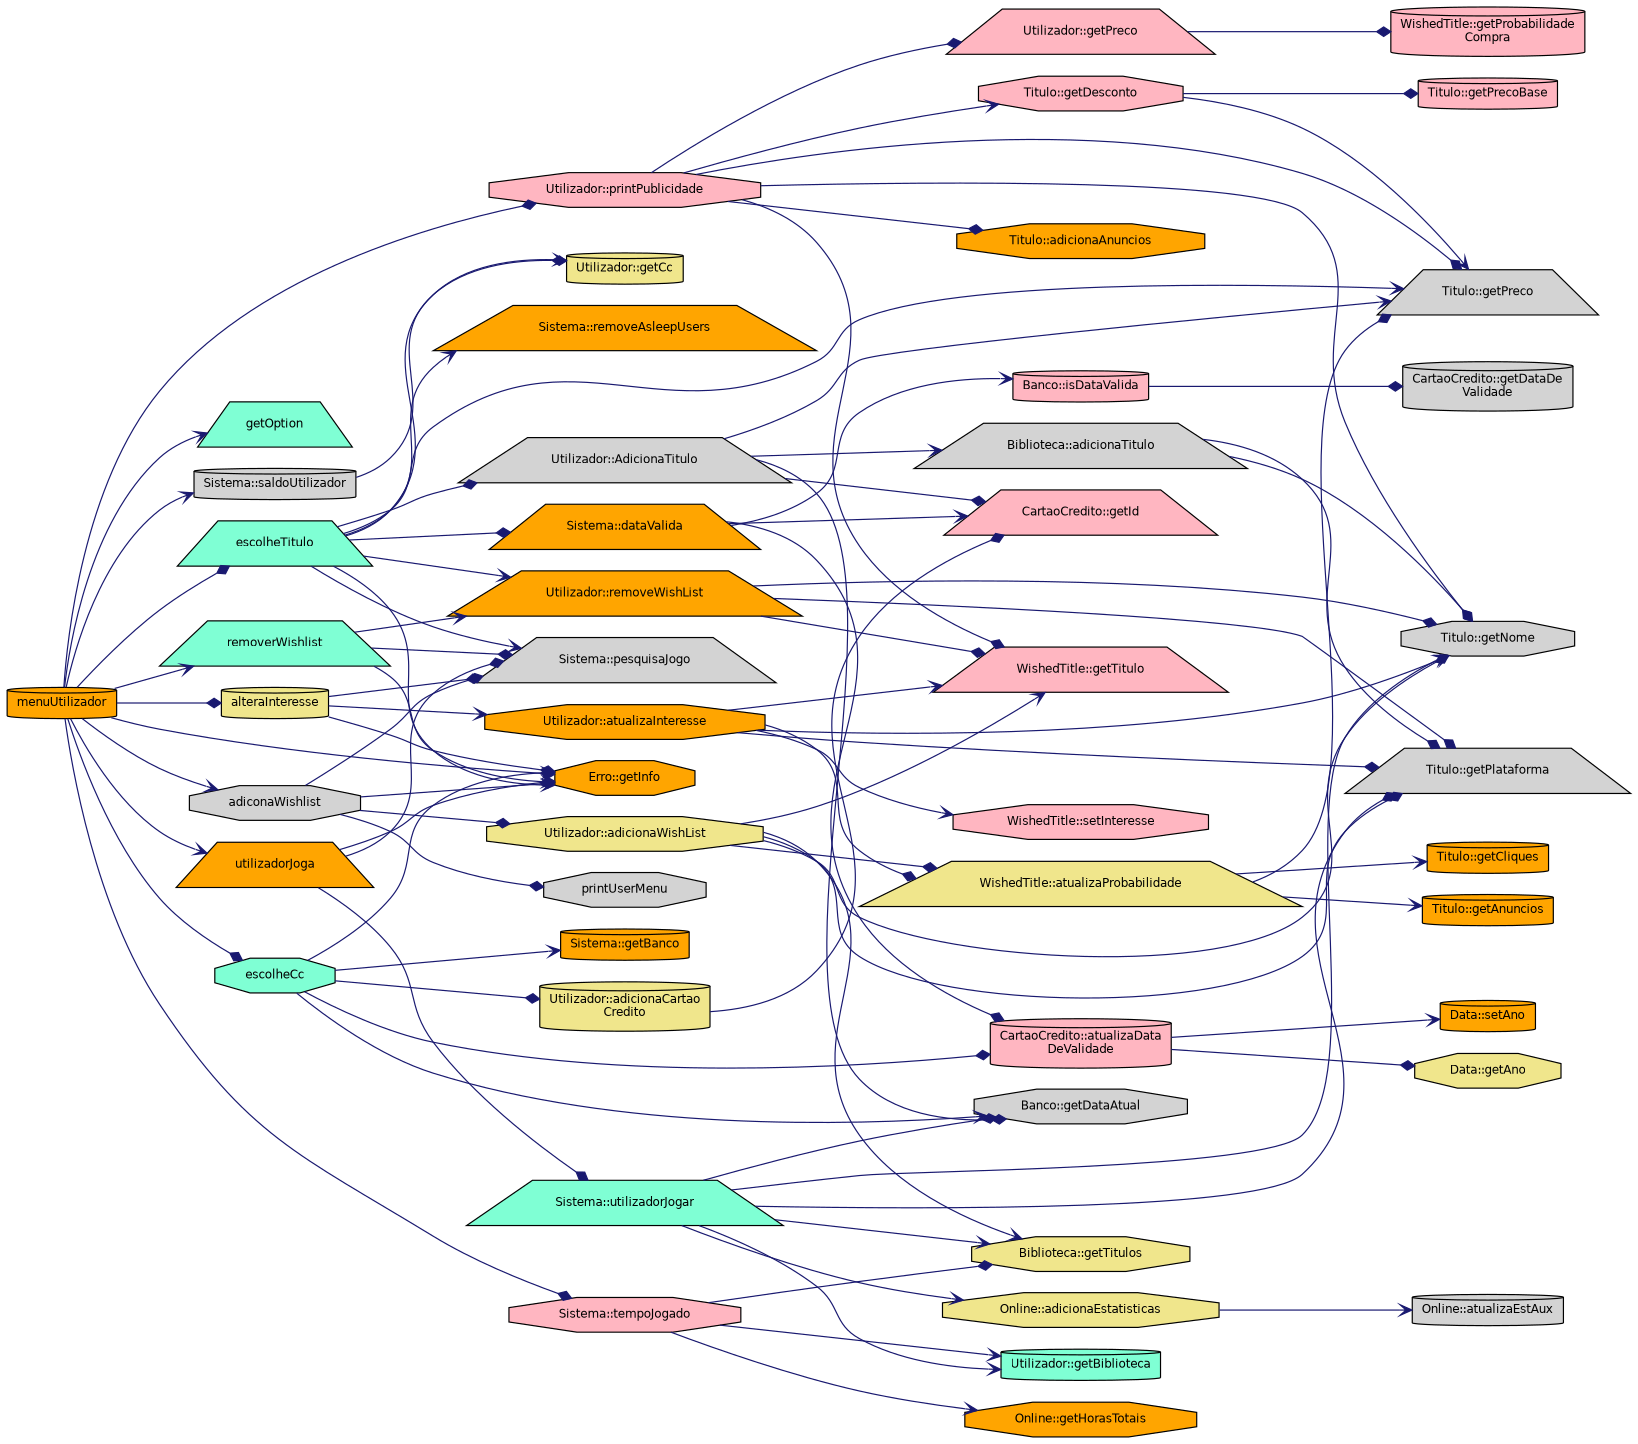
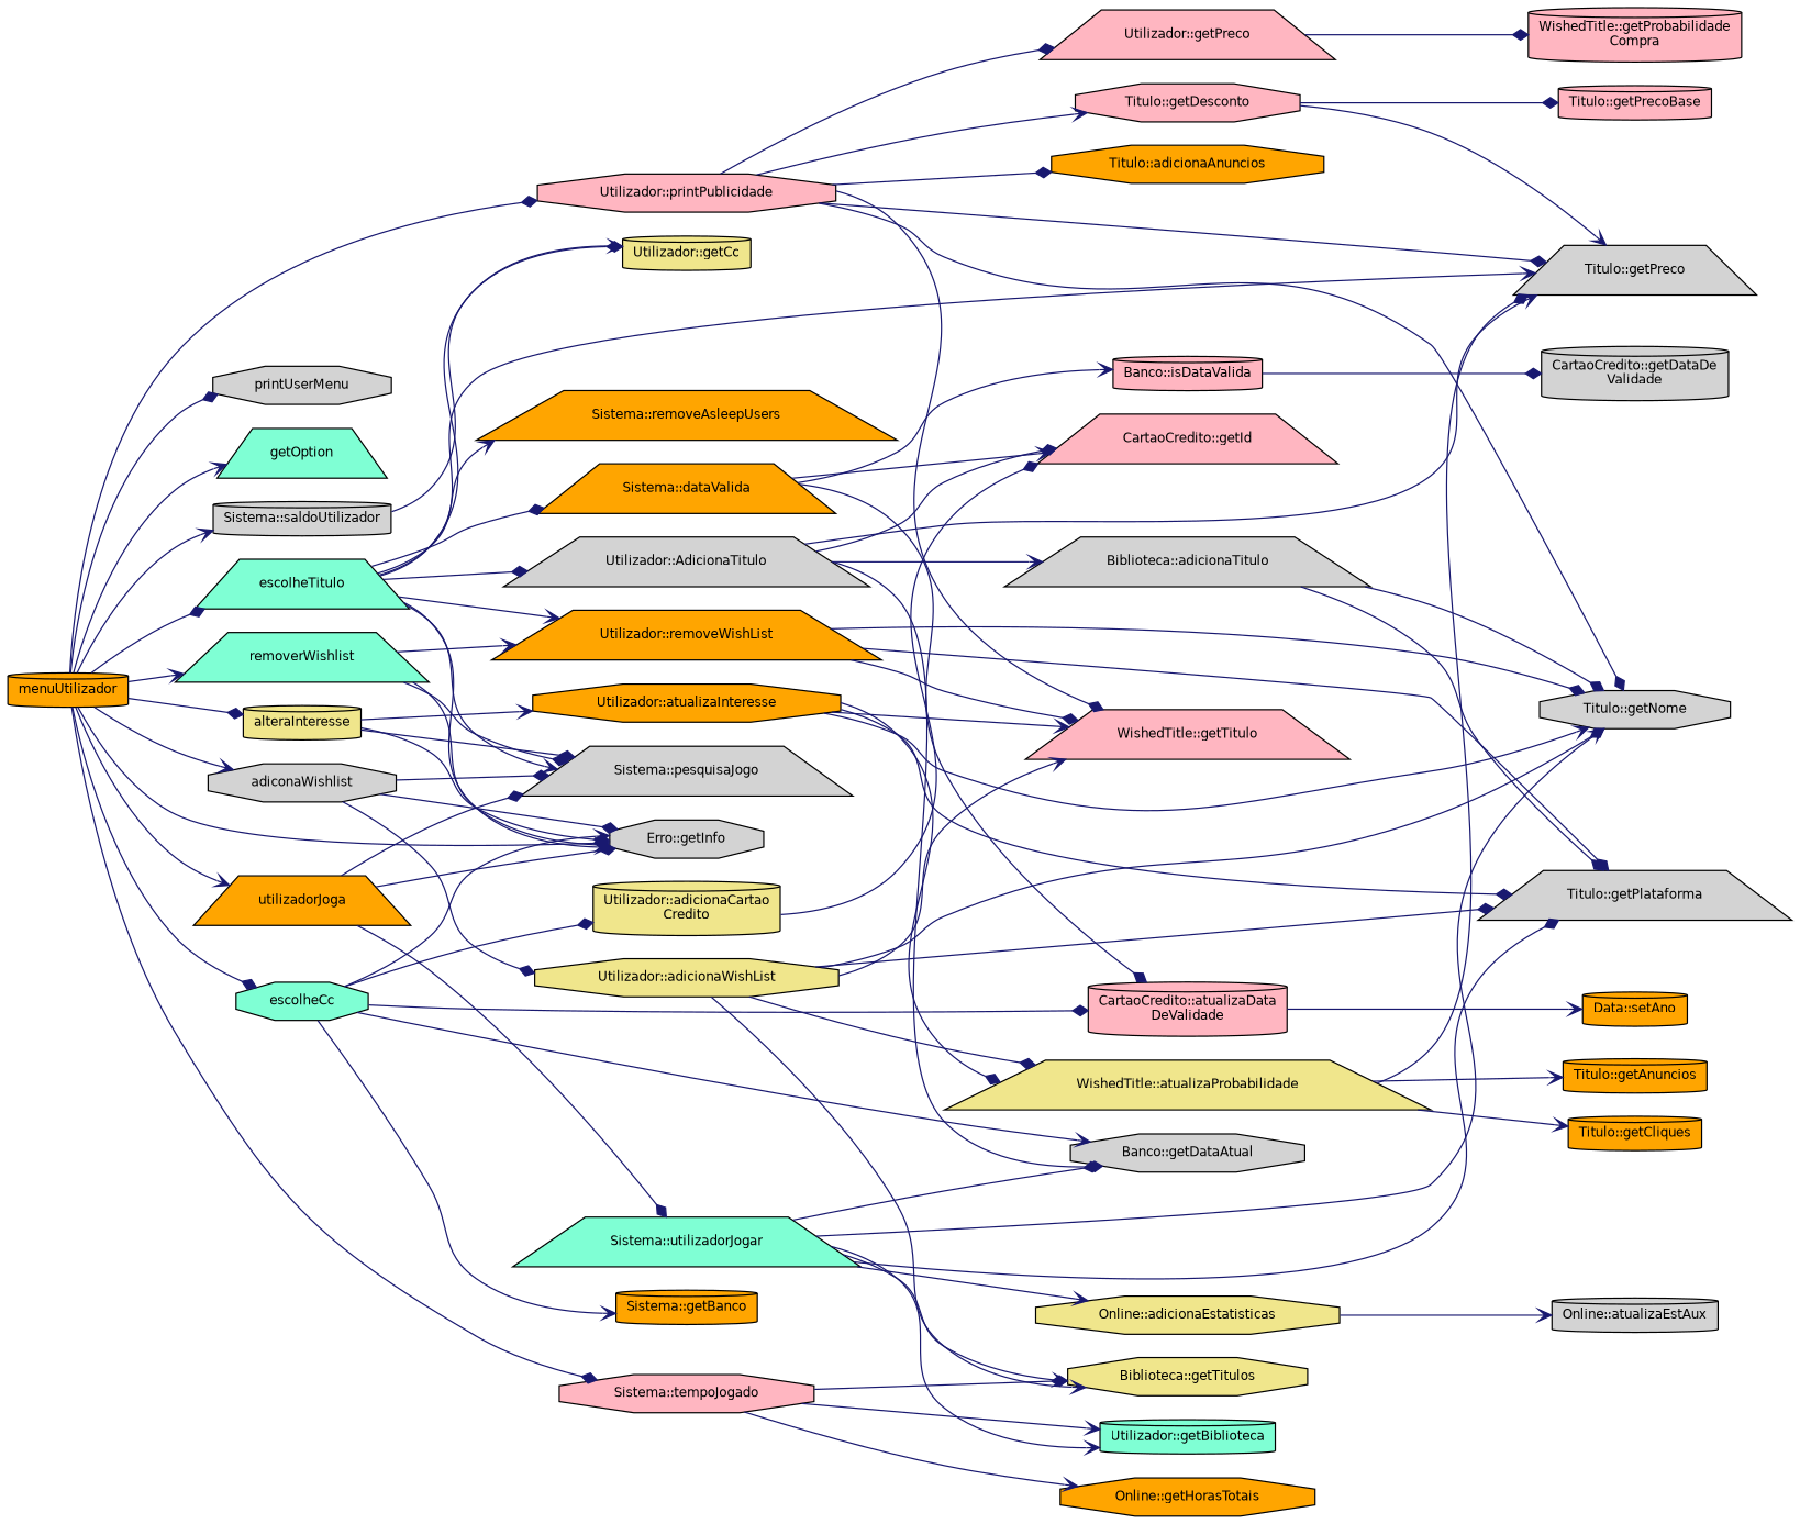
  digraph {
    rankdir=LR
    node [color=black fillcolor=lightgrey fontname=Helvetica fontsize=10 shape=octagon style=filled]
    edge [arrowhead=diamond color=midnightblue fontname=Helvetica fontsize=10 labelfontname=Helvetica labelfontsize=10 style=solid]
    n1 [fillcolor=orange fontcolor=black height=0.2 label=menuUtilizador shape=cylinder width=0.4]
    n2 [fillcolor=lightpink height=0.2 label="Utilizador::printPublicidade" width=0.4]
    n3 [height=0.2 label=printUserMenu width=0.4]
    n4 [fillcolor=aquamarine height=0.2 label=getOption shape=trapezium width=0.4]
-   n5 [fillcolor=orange height=0.2 label="Erro::getInfo" width=0.4]
+   n5 [height=0.2 label="Erro::getInfo" width=0.4]
    n6 [fillcolor=aquamarine height=0.2 label=escolheTitulo shape=trapezium width=0.4]
    n7 [height=0.2 label=adiconaWishlist width=0.4]
    n8 [fillcolor=aquamarine height=0.2 label=removerWishlist shape=trapezium width=0.4]
    n9 [fillcolor=khaki height=0.2 label=alteraInteresse shape=cylinder width=0.4]
    n10 [fillcolor=aquamarine height=0.2 label=escolheCc width=0.4]
    n11 [height=0.2 label="Sistema::saldoUtilizador" shape=cylinder width=0.4]
    n12 [fillcolor=orange height=0.2 label=utilizadorJoga shape=trapezium width=0.4]
    n13 [fillcolor=lightpink height=0.2 label="Sistema::tempoJogado" width=0.4]
    n14 [fillcolor=lightpink height=0.2 label="Utilizador::getPreco" shape=trapezium width=0.4]
    n15 [fillcolor=lightpink height=0.2 label="WishedTitle::getTitulo" shape=trapezium width=0.4]
    n16 [height=0.2 label="Titulo::getNome" width=0.4]
    n17 [height=0.2 label="Titulo::getPreco" shape=trapezium width=0.4]
    n18 [fillcolor=lightpink height=0.2 label="Titulo::getDesconto" width=0.4]
    n19 [fillcolor=orange height=0.2 label="Titulo::adicionaAnuncios" width=0.4]
    n20 [height=0.2 label="Sistema::pesquisaJogo" shape=trapezium width=0.4]
    n21 [fillcolor=khaki height=0.2 label="Utilizador::getCc" shape=cylinder width=0.4]
    n22 [height=0.2 label="Utilizador::AdicionaTitulo" shape=trapezium width=0.4]
    n23 [fillcolor=orange height=0.2 label="Utilizador::removeWishList" shape=trapezium width=0.4]
    n24 [fillcolor=orange height=0.2 label="Sistema::dataValida" shape=trapezium width=0.4]
    n25 [fillcolor=orange height=0.2 label="Sistema::removeAsleepUsers" shape=trapezium width=0.4]
    n26 [fillcolor=khaki height=0.2 label="Utilizador::adicionaWishList" width=0.4]
    n27 [fillcolor=orange height=0.2 label="Utilizador::atualizaInteresse" width=0.4]
    n28 [height=0.2 label="Banco::getDataAtual" width=0.4]
    n29 [fillcolor=lightpink height=0.2 label="CartaoCredito::atualizaData\lDeValidade" shape=cylinder width=0.4]
    n30 [fillcolor=orange height=0.2 label="Sistema::getBanco" shape=cylinder width=0.4]
    n31 [fillcolor=khaki height=0.2 label="Utilizador::adicionaCartao\lCredito" shape=cylinder width=0.4]
    n32 [fillcolor=aquamarine height=0.2 label="Sistema::utilizadorJogar" shape=trapezium width=0.4]
    n33 [fillcolor=khaki height=0.2 label="Biblioteca::getTitulos" width=0.4]
    n34 [fillcolor=aquamarine height=0.2 label="Utilizador::getBiblioteca" shape=cylinder width=0.4]
    n35 [fillcolor=orange height=0.2 label="Online::getHorasTotais" width=0.4]
    n36 [fillcolor=lightpink height=0.2 label="WishedTitle::getProbabilidade\lCompra" shape=cylinder width=0.4]
    n37 [fillcolor=lightpink height=0.2 label="Titulo::getPrecoBase" shape=cylinder width=0.4]
    n38 [height=0.2 label="Biblioteca::adicionaTitulo" shape=trapezium width=0.4]
    n39 [fillcolor=lightpink height=0.2 label="CartaoCredito::getId" shape=trapezium width=0.4]
    n40 [height=0.2 label="Titulo::getPlataforma" shape=trapezium width=0.4]
    n41 [fillcolor=lightpink height=0.2 label="Banco::isDataValida" shape=cylinder width=0.4]
    n42 [height=0.2 label="CartaoCredito::getDataDe\lValidade" shape=cylinder width=0.4]
    n43 [fillcolor=orange height=0.2 label="Data::setAno" shape=cylinder width=0.4]
-   n44 [fillcolor=khaki height=0.2 label="Data::getAno" width=0.4]
    n45 [fillcolor=khaki height=0.2 label="WishedTitle::atualizaProbabilidade" shape=trapezium width=0.4]
    n46 [fillcolor=orange height=0.2 label="Titulo::getAnuncios" shape=cylinder width=0.4]
    n47 [fillcolor=orange height=0.2 label="Titulo::getCliques" shape=cylinder width=0.4]
-   n48 [fillcolor=lightpink height=0.2 label="WishedTitle::setInteresse" width=0.4]
    n49 [fillcolor=khaki height=0.2 label="Online::adicionaEstatisticas" width=0.4]
    n50 [height=0.2 label="Online::atualizaEstAux" shape=cylinder width=0.4]
    n1 -> n2
-   n7 -> n3
+   n1 -> n3
    n1 -> n4 [arrowhead=vee]
    n1 -> n5
    n1 -> n6
    n1 -> n7 [arrowhead=vee]
    n1 -> n8 [arrowhead=vee]
    n1 -> n9
    n1 -> n10
    n1 -> n11 [arrowhead=vee]
    n1 -> n12 [arrowhead=vee]
    n1 -> n13
    n2 -> n14
    n2 -> n15
    n2 -> n16
    n2 -> n17
    n2 -> n18 [arrowhead=vee]
    n2 -> n19
    n6 -> n5 [arrowhead=vee]
    n6 -> n17 [arrowhead=vee]
    n6 -> n20 [arrowhead=vee]
    n6 -> n21 [arrowhead=vee]
    n6 -> n22
    n6 -> n23 [arrowhead=vee]
    n6 -> n24
    n6 -> n25 [arrowhead=vee]
    n7 -> n5
    n7 -> n20
    n7 -> n26
    n8 -> n5 [arrowhead=vee]
    n8 -> n20
    n8 -> n23 [arrowhead=vee]
    n9 -> n5
    n9 -> n20
    n9 -> n27 [arrowhead=vee]
    n10 -> n5 [arrowhead=vee]
    n10 -> n28 [arrowhead=vee]
    n10 -> n29
    n10 -> n30 [arrowhead=vee]
    n10 -> n31
    n11 -> n21
    n12 -> n5
    n12 -> n20
    n12 -> n32
    n13 -> n33
    n13 -> n34 [arrowhead=vee]
    n13 -> n35 [arrowhead=vee]
    n14 -> n36
    n18 -> n17 [arrowhead=vee]
    n18 -> n37
    n22 -> n17 [arrowhead=vee]
    n22 -> n28
    n22 -> n38 [arrowhead=vee]
    n22 -> n39
    n23 -> n15
    n23 -> n16
    n23 -> n40
    n24 -> n29
    n24 -> n39 [arrowhead=vee]
    n24 -> n41 [arrowhead=vee]
    n26 -> n15 [arrowhead=vee]
    n26 -> n16
    n26 -> n33 [arrowhead=vee]
    n26 -> n40
    n26 -> n45
    n27 -> n15 [arrowhead=vee]
    n27 -> n16 [arrowhead=vee]
    n27 -> n40
    n27 -> n45
-   n27 -> n48 [arrowhead=vee]
    n29 -> n43 [arrowhead=vee]
-   n29 -> n44
    n31 -> n39
    n32 -> n16 [arrowhead=vee]
    n32 -> n28
    n32 -> n33 [arrowhead=vee]
    n32 -> n34 [arrowhead=vee]
    n32 -> n40
    n32 -> n49 [arrowhead=vee]
    n38 -> n16
    n38 -> n40
    n41 -> n42
    n45 -> n17
    n45 -> n46 [arrowhead=vee]
    n45 -> n47 [arrowhead=vee]
    n49 -> n50 [arrowhead=vee]
  }
